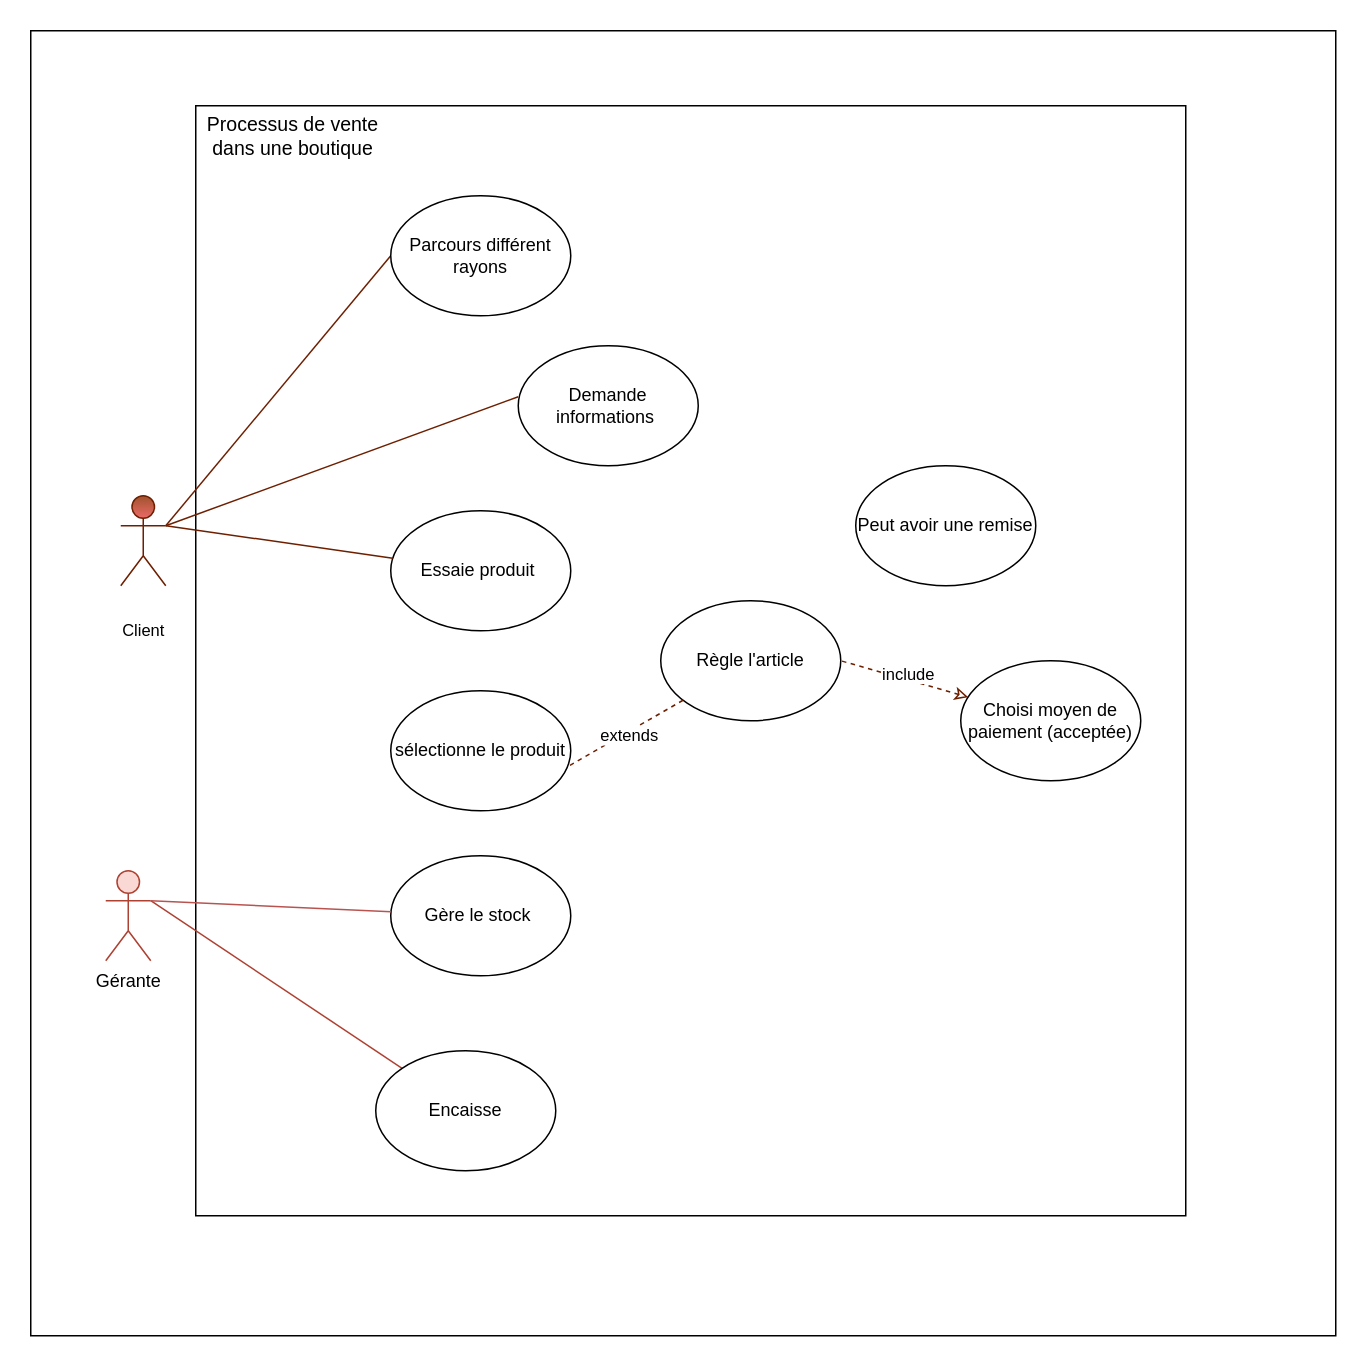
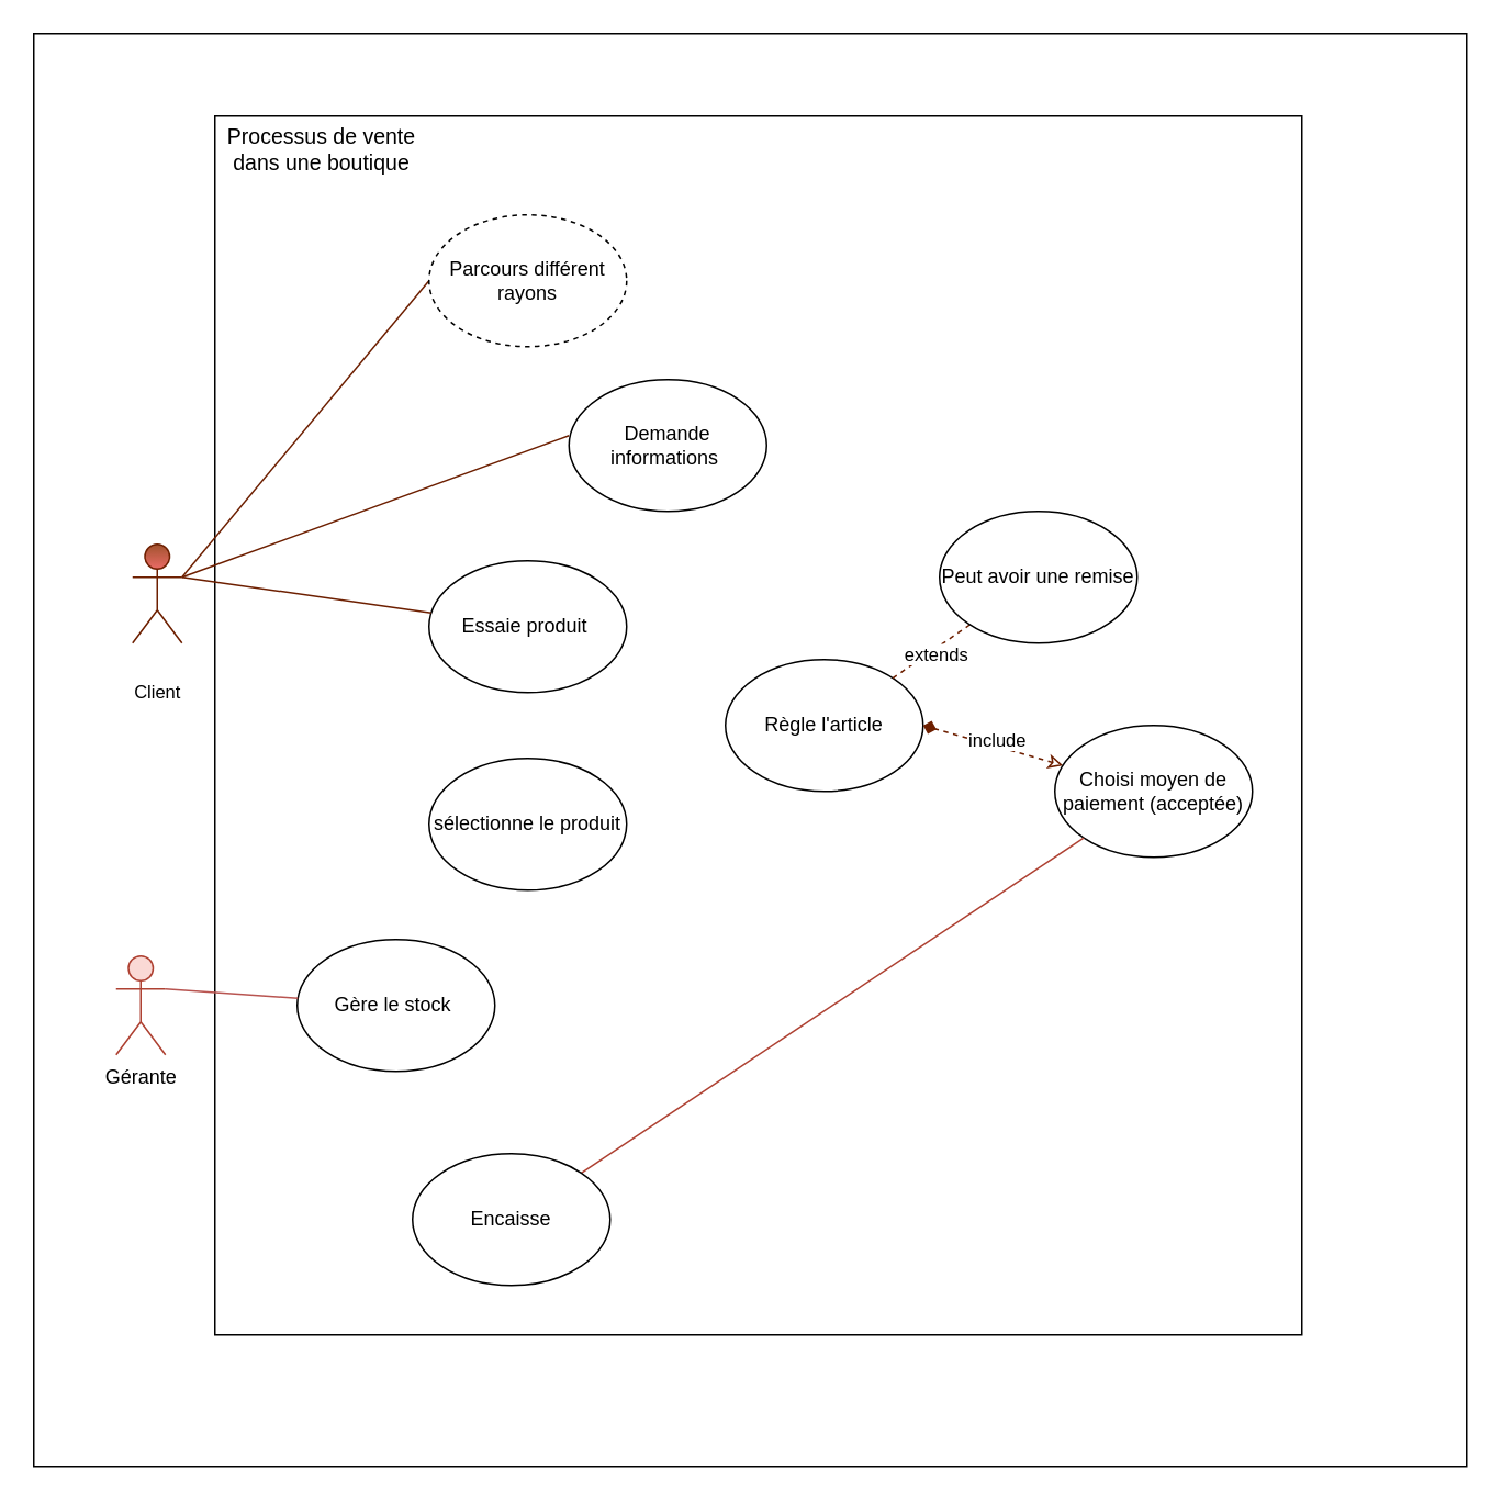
  <mxCell id="0" />
  <mxCell id="1" parent="0" />
  <mxCell id="2" value="" style="whiteSpace=wrap;html=1;aspect=fixed;" parent="1" vertex="1"><mxGeometry y="20" width="870" height="870" as="geometry" x="20" /></mxCell>
  <mxCell id="3" value="" style="rounded=0;whiteSpace=wrap;html=1;" parent="1" vertex="1"><mxGeometry x="130" y="70" width="660" height="740" as="geometry" /></mxCell>
  <mxCell id="4" value="Essaie produit&amp;nbsp;" style="ellipse;whiteSpace=wrap;html=1;" parent="1" vertex="1"><mxGeometry x="260" y="340" width="120" height="80" as="geometry" /></mxCell>
  <mxCell id="5" style="rounded=0;orthogonalLoop=1;jettySize=auto;html=1;endArrow=none;startFill=0;fillColor=#a0522d;strokeColor=#6D1F00;" parent="1" target="4" edge="1"><mxGeometry relative="1" as="geometry"><mxPoint x="110" y="350" as="sourcePoint" /></mxGeometry></mxCell>
  <mxCell id="6" value="Client" style="shape=umlActor;verticalLabelPosition=bottom;verticalAlign=middle;html=1;outlineConnect=0;fillColor=#a0522d;strokeColor=#6D1F00;gradientColor=#ea6b66;rounded=0;align=center;fontFamily=Helvetica;fontSize=11;fontColor=default;labelBackgroundColor=default;" parent="1" vertex="1"><mxGeometry x="80" y="330" width="30" height="60" as="geometry" /></mxCell>
  <mxCell id="7" value="sélectionne le produit" style="ellipse;whiteSpace=wrap;html=1;" parent="1" vertex="1"><mxGeometry x="260" y="460" width="120" height="80" as="geometry" /></mxCell>
  <mxCell id="8" value="Demande informations&amp;nbsp;" style="ellipse;whiteSpace=wrap;html=1;" parent="1" vertex="1"><mxGeometry x="345" y="230" width="120" height="80" as="geometry" /></mxCell>
  <mxCell id="9" value="Règle l'article" style="ellipse;whiteSpace=wrap;html=1;" parent="1" vertex="1"><mxGeometry x="440" y="400" width="120" height="80" as="geometry" /></mxCell>
- <mxCell id="10" style="rounded=0;orthogonalLoop=1;jettySize=auto;html=1;entryX=0.992;entryY=0.625;entryDx=0;entryDy=0;entryPerimeter=0;dashed=1;strokeColor=#6D1F00;align=center;verticalAlign=middle;fontFamily=Helvetica;fontSize=11;fontColor=default;labelBackgroundColor=default;startFill=0;endArrow=none;fillColor=#a0522d;" parent="1" source="9" target="7" edge="1"><mxGeometry relative="1" as="geometry" /></mxCell>
- <mxCell id="11" value="extends" style="edgeLabel;html=1;align=center;verticalAlign=middle;resizable=0;points=[];rounded=0;strokeColor=#6D1F00;fontFamily=Helvetica;fontSize=11;fontColor=default;labelBackgroundColor=default;fillColor=#a0522d;" parent="10" vertex="1" connectable="0"><mxGeometry x="-0.024" y="2" relative="1" as="geometry"><mxPoint as="offset" /></mxGeometry></mxCell>
- <mxCell id="12" style="rounded=0;orthogonalLoop=1;jettySize=auto;html=1;entryX=1;entryY=0.5;entryDx=0;entryDy=0;dashed=1;startArrow=classic;startFill=0;endArrow=none;strokeColor=#6D1F00;align=center;verticalAlign=middle;fontFamily=Helvetica;fontSize=11;fontColor=default;labelBackgroundColor=default;fillColor=#a0522d;" parent="1" source="14" target="9" edge="1"><mxGeometry relative="1" as="geometry" /></mxCell>
+ <mxCell id="12" style="rounded=0;orthogonalLoop=1;jettySize=auto;html=1;entryX=1;entryY=0.5;entryDx=0;entryDy=0;dashed=1;startArrow=classic;startFill=0;endArrow=diamond;strokeColor=#6D1F00;align=center;verticalAlign=middle;fontFamily=Helvetica;fontSize=11;fontColor=default;labelBackgroundColor=default;fillColor=#a0522d;" parent="1" source="14" target="9" edge="1"><mxGeometry relative="1" as="geometry" /></mxCell>
  <mxCell id="13" value="include" style="edgeLabel;html=1;align=center;verticalAlign=middle;resizable=0;points=[];rounded=0;strokeColor=#6D1F00;fontFamily=Helvetica;fontSize=11;fontColor=default;labelBackgroundColor=default;fillColor=#a0522d;" parent="12" vertex="1" connectable="0"><mxGeometry x="-0.023" y="-4" relative="1" as="geometry"><mxPoint as="offset" /></mxGeometry></mxCell>
  <mxCell id="14" value="Choisi moyen de paiement (acceptée)" style="ellipse;whiteSpace=wrap;html=1;" parent="1" vertex="1"><mxGeometry x="640" y="440" width="120" height="80" as="geometry" /></mxCell>
+ <mxCell id="15" style="rounded=0;orthogonalLoop=1;jettySize=auto;html=1;dashed=1;strokeColor=#6D1F00;align=center;verticalAlign=middle;fontFamily=Helvetica;fontSize=11;fontColor=default;labelBackgroundColor=default;startFill=0;endArrow=none;fillColor=#a0522d;" parent="1" source="17" target="9" edge="1"><mxGeometry relative="1" as="geometry" /></mxCell>
+ <mxCell id="16" value="extends" style="edgeLabel;html=1;align=center;verticalAlign=middle;resizable=0;points=[];rounded=0;strokeColor=#6D1F00;fontFamily=Helvetica;fontSize=11;fontColor=default;labelBackgroundColor=default;fillColor=#a0522d;" parent="15" vertex="1" connectable="0"><mxGeometry x="-0.061" y="3" relative="1" as="geometry"><mxPoint as="offset" /></mxGeometry></mxCell>
  <mxCell id="17" value="Peut avoir une remise" style="ellipse;whiteSpace=wrap;html=1;" parent="1" vertex="1"><mxGeometry x="570" y="310" width="120" height="80" as="geometry" /></mxCell>
  <mxCell id="18" value="Processus de vente dans une boutique" style="text;html=1;align=center;verticalAlign=middle;whiteSpace=wrap;rounded=0;fontSize=13;" parent="1" vertex="1"><mxGeometry x="130" y="70" width="130" height="40" as="geometry" /></mxCell>
  <mxCell id="19" value="Gérante" style="shape=umlActor;verticalLabelPosition=bottom;verticalAlign=top;html=1;outlineConnect=0;fillColor=#fad9d5;strokeColor=#ae4132;" parent="1" vertex="1"><mxGeometry x="70" y="580" width="30" height="60" as="geometry" /></mxCell>
- <mxCell id="20" value="Gère le stock&amp;nbsp;" style="ellipse;whiteSpace=wrap;html=1;" parent="1" vertex="1"><mxGeometry x="260" y="570" width="120" height="80" as="geometry" /></mxCell>
- <mxCell id="21" style="rounded=0;orthogonalLoop=1;jettySize=auto;html=1;endArrow=none;startFill=0;entryX=1;entryY=0.333;entryDx=0;entryDy=0;entryPerimeter=0;fillColor=#fad9d5;strokeColor=#ae4132;" parent="1" source="22" target="19" edge="1"><mxGeometry relative="1" as="geometry"><mxPoint x="120" y="610" as="targetPoint" /></mxGeometry></mxCell>
+ <mxCell id="20" value="Gère le stock&amp;nbsp;" style="ellipse;whiteSpace=wrap;html=1;" parent="1" vertex="1"><mxGeometry x="180" y="570" width="120" height="80" as="geometry" /></mxCell>
+ <mxCell id="21" style="rounded=0;orthogonalLoop=1;jettySize=auto;html=1;endArrow=none;startFill=0;fillColor=#fad9d5;strokeColor=#ae4132;" parent="1" source="22" target="14" edge="1"><mxGeometry relative="1" as="geometry"><mxPoint x="120" y="610" as="targetPoint" /></mxGeometry></mxCell>
  <mxCell id="22" value="Encaisse" style="ellipse;whiteSpace=wrap;html=1;" parent="1" vertex="1"><mxGeometry x="250" y="700" width="120" height="80" as="geometry" /></mxCell>
  <mxCell id="23" style="rounded=0;orthogonalLoop=1;jettySize=auto;html=1;endArrow=none;startFill=0;exitX=0;exitY=0.425;exitDx=0;exitDy=0;exitPerimeter=0;fillColor=#a0522d;strokeColor=#6D1F00;" parent="1" source="8" edge="1"><mxGeometry relative="1" as="geometry"><mxPoint x="261" y="374" as="sourcePoint" /><mxPoint x="110" y="350" as="targetPoint" /></mxGeometry></mxCell>
  <mxCell id="24" style="rounded=0;orthogonalLoop=1;jettySize=auto;html=1;entryX=1;entryY=0.333;entryDx=0;entryDy=0;entryPerimeter=0;endArrow=none;startFill=0;fillColor=#f8cecc;strokeColor=#b85450;gradientColor=#ea6b66;" parent="1" source="20" target="19" edge="1"><mxGeometry relative="1" as="geometry" /></mxCell>
  <mxCell id="25" style="rounded=0;orthogonalLoop=1;jettySize=auto;html=1;exitX=0;exitY=0.5;exitDx=0;exitDy=0;endArrow=none;startFill=0;fillColor=#a0522d;strokeColor=#6D1F00;" parent="1" source="26" edge="1"><mxGeometry relative="1" as="geometry"><mxPoint x="110" y="350" as="targetPoint" /></mxGeometry></mxCell>
- <mxCell id="26" value="Parcours différent rayons" style="ellipse;whiteSpace=wrap;html=1;" parent="1" vertex="1"><mxGeometry x="260" y="130" width="120" height="80" as="geometry" /></mxCell>
+ <mxCell id="26" value="Parcours différent rayons" style="ellipse;whiteSpace=wrap;html=1;dashed=1;" parent="1" vertex="1"><mxGeometry x="260" y="130" width="120" height="80" as="geometry" /></mxCell>
